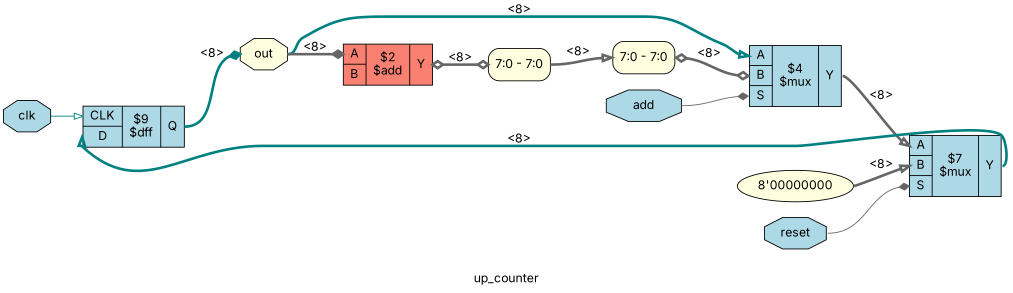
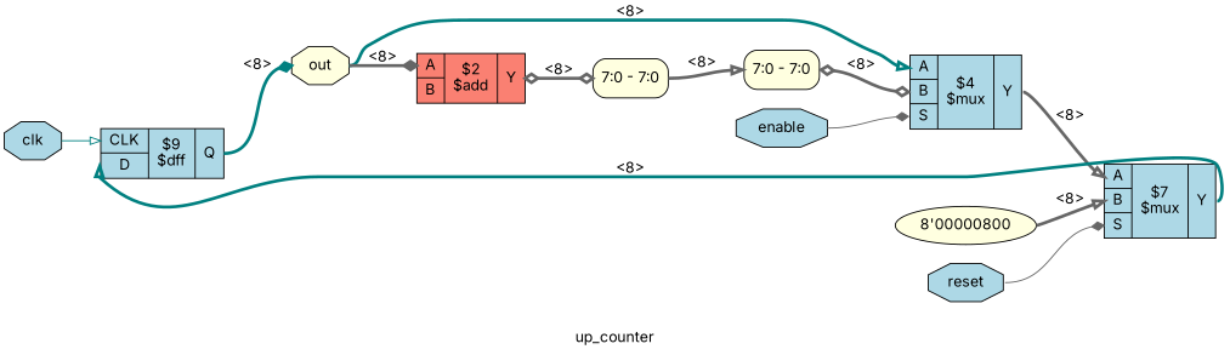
  digraph {
    fontname=Inter
    label=up_counter
    rankdir=LR
    remincross=true
    node [fillcolor=lightblue fontname=Inter shape=record style=filled]
    edge [arrowhead=onormal color=gray40 fontname=Inter headport="p9:w" tailport=e style="setlinewidth(3)"]
    n1 [color=black fontcolor=black label=clk shape=octagon]
    n2 [label="{{<p13> CLK|<p14> D}|$9\n$dff|{<p15> Q}}"]
    n3 [color=black fillcolor=lightyellow fontcolor=black label=out shape=octagon]
-   n4 [color=black fontcolor=black label=add shape=octagon]
+   n4 [color=black fontcolor=black label=enable shape=octagon]
    n5 [label="{{<p9> A|<p10> B|<p17> S}|$4\n$mux|{<p11> Y}}"]
    n6 [label="{{<p9> A|<p10> B|<p17> S}|$7\n$mux|{<p11> Y}}"]
    n7 [fillcolor=salmon label="{{<p9> A|<p10> B}|$2\n$add|{<p11> Y}}"]
    n8 [fillcolor=lightyellow label="<s0> 7:0 - 7:0 " style="rounded,filled"]
    n9 [color=black fontcolor=black label=reset shape=octagon]
    n10 [fillcolor=lightyellow label="<s0> 7:0 - 7:0 " style="rounded,filled"]
-   n11 [fillcolor=lightyellow label="8'00000000" shape=""]
+   n11 [fillcolor=lightyellow label="8'00000800" shape=""]
    n1 -> n2 [color=teal headport="p13:w" style=""]
    n2 -> n3 [arrowhead=diamond color=teal headport=w label="<8>" tailport="p15:e"]
    n3 -> n5 [color=teal label="<8>"]
    n3 -> n7 [arrowhead=diamond label="<8>"]
    n4 -> n5 [arrowhead=diamond headport="p17:w" style=""]
    n5 -> n6 [label="<8>" tailport="p11:e"]
    n6 -> n2 [color=teal headport="p14:w" label="<8>" tailport="p11:e"]
    n7 -> n8 [arrowhead=odiamond arrowtail=odiamond dir=both headport=w label="<8>" tailport="p11:e"]
    n8 -> n10 [headport="s0:w" label="<8>" tailport="s0:e"]
    n9 -> n6 [arrowhead=diamond headport="p17:w" style=""]
    n10 -> n5 [arrowhead=odiamond arrowtail=odiamond dir=both headport="p10:w" label="<8>"]
    n11 -> n6 [headport="p10:w" label="<8>"]
  }
